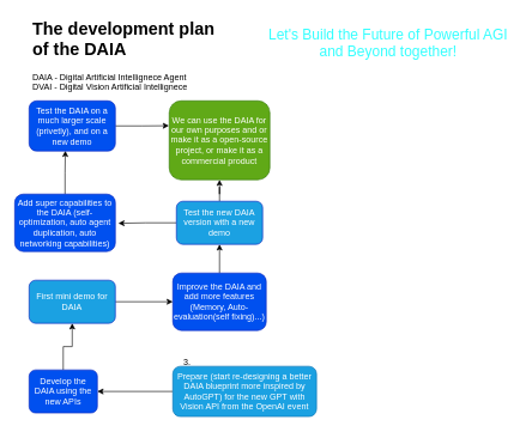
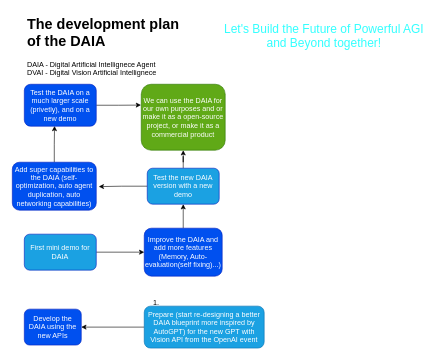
  <mxCell id="0" />
  <mxCell id="1" parent="0" />
  <mxCell id="2" style="edgeStyle=orthogonalEdgeStyle;rounded=0;orthogonalLoop=1;jettySize=auto;html=1;exitX=0;exitY=0.5;exitDx=0;exitDy=0;entryX=1;entryY=0.5;entryDx=0;entryDy=0;" parent="1" source="3" target="5" edge="1"><mxGeometry relative="1" as="geometry" /></mxCell>
  <mxCell id="3" value="Prepare (start re-designing a better DAIA blueprint more inspired by AutoGPT) for the new GPT with Vision API from the OpenAI event" style="rounded=1;whiteSpace=wrap;html=1;fillColor=#1ba1e2;fontColor=#ffffff;strokeColor=#006EAF;" parent="1" vertex="1"><mxGeometry x="240" y="510" width="200" height="70" as="geometry" /></mxCell>
- <mxCell id="4" style="edgeStyle=orthogonalEdgeStyle;rounded=0;orthogonalLoop=1;jettySize=auto;html=1;entryX=0.5;entryY=1;entryDx=0;entryDy=0;" parent="1" source="5" target="7" edge="1"><mxGeometry relative="1" as="geometry" /></mxCell>
  <mxCell id="5" value="Develop the DAIA using the new APIs" style="rounded=1;whiteSpace=wrap;html=1;fillColor=#0050ef;fontColor=#ffffff;strokeColor=#001DBC;" parent="1" vertex="1"><mxGeometry x="40" y="515" width="95" height="60" as="geometry" /></mxCell>
  <mxCell id="6" style="edgeStyle=orthogonalEdgeStyle;rounded=0;orthogonalLoop=1;jettySize=auto;html=1;entryX=0;entryY=0.5;entryDx=0;entryDy=0;" parent="1" source="7" target="9" edge="1"><mxGeometry relative="1" as="geometry" /></mxCell>
  <mxCell id="7" value="First mini demo for DAIA" style="rounded=1;whiteSpace=wrap;html=1;fillColor=#1ba1e2;fontColor=#ffffff;strokeColor=#001DBC;" parent="1" vertex="1"><mxGeometry x="40" y="390" width="120" height="60" as="geometry" /></mxCell>
  <mxCell id="8" style="edgeStyle=orthogonalEdgeStyle;rounded=0;orthogonalLoop=1;jettySize=auto;html=1;entryX=0.5;entryY=1;entryDx=0;entryDy=0;" parent="1" source="9" target="12" edge="1"><mxGeometry relative="1" as="geometry" /></mxCell>
  <mxCell id="9" value="Improve the DAIA and add more features (Memory, Auto-evaluation(self fixing)...)" style="rounded=1;whiteSpace=wrap;html=1;fillColor=#0050ef;fontColor=#ffffff;strokeColor=#001DBC;" parent="1" vertex="1"><mxGeometry x="240" y="380" width="130" height="80" as="geometry" /></mxCell>
  <mxCell id="10" style="edgeStyle=orthogonalEdgeStyle;rounded=0;orthogonalLoop=1;jettySize=auto;html=1;entryX=1.03;entryY=0.509;entryDx=0;entryDy=0;entryPerimeter=0;" parent="1" source="12" target="14" edge="1"><mxGeometry relative="1" as="geometry" /></mxCell>
  <mxCell id="11" style="edgeStyle=orthogonalEdgeStyle;rounded=0;orthogonalLoop=1;jettySize=auto;html=1;entryX=0.5;entryY=1;entryDx=0;entryDy=0;" parent="1" source="12" target="17" edge="1"><mxGeometry relative="1" as="geometry" /></mxCell>
  <mxCell id="12" value="Test the new DAIA version with a new demo" style="rounded=1;whiteSpace=wrap;html=1;fillColor=#1ba1e2;fontColor=#ffffff;strokeColor=#001DBC;" parent="1" vertex="1"><mxGeometry x="245" y="280" width="120" height="60" as="geometry" /></mxCell>
  <mxCell id="13" style="edgeStyle=orthogonalEdgeStyle;rounded=0;orthogonalLoop=1;jettySize=auto;html=1;entryX=0.42;entryY=0.994;entryDx=0;entryDy=0;entryPerimeter=0;" parent="1" source="14" target="16" edge="1"><mxGeometry relative="1" as="geometry" /></mxCell>
  <mxCell id="14" value="Add super capabilities to the DAIA (self-optimization, auto agent duplication, auto networking capabilities)" style="rounded=1;whiteSpace=wrap;html=1;fillColor=#0050ef;fontColor=#ffffff;strokeColor=#001DBC;" parent="1" vertex="1"><mxGeometry x="20" y="270" width="140" height="80" as="geometry" /></mxCell>
  <mxCell id="15" style="edgeStyle=orthogonalEdgeStyle;rounded=0;orthogonalLoop=1;jettySize=auto;html=1;entryX=-0.003;entryY=0.316;entryDx=0;entryDy=0;entryPerimeter=0;" parent="1" source="16" target="17" edge="1"><mxGeometry relative="1" as="geometry" /></mxCell>
  <mxCell id="16" value="Test the DAIA on a much larger scale (privetly), and on a new demo" style="rounded=1;whiteSpace=wrap;html=1;fillColor=#0050ef;fontColor=#ffffff;strokeColor=#001DBC;" parent="1" vertex="1"><mxGeometry x="40" y="140" width="120" height="70" as="geometry" /></mxCell>
  <mxCell id="17" value="We can use the DAIA for our own purposes and or make it as a open-source project, or make it as a commercial product" style="rounded=1;whiteSpace=wrap;html=1;fillColor=#60a917;fontColor=#ffffff;strokeColor=#2D7600;" parent="1" vertex="1"><mxGeometry x="235" y="140" width="140" height="110" as="geometry" /></mxCell>
  <mxCell id="18" value="&lt;h1&gt;The development plan of the DAIA&lt;/h1&gt;&lt;div&gt;DAIA - Digital Artificial Intellignece Agent&lt;/div&gt;&lt;div&gt;DVAI - Digital Vision Artificial Intellignece&lt;/div&gt;" style="text;html=1;strokeColor=none;fillColor=none;spacing=5;spacingTop=-20;whiteSpace=wrap;overflow=hidden;rounded=0;" parent="1" vertex="1"><mxGeometry x="40" y="20" width="270" height="120" as="geometry" /></mxCell>
- <mxCell id="19" value="3." style="text;html=1;strokeColor=none;fillColor=none;align=center;verticalAlign=middle;whiteSpace=wrap;rounded=0;" parent="1" vertex="1"><mxGeometry x="230" y="490" width="60" height="30" as="geometry" /></mxCell>
+ <mxCell id="19" value="1." style="text;html=1;strokeColor=none;fillColor=none;align=center;verticalAlign=middle;whiteSpace=wrap;rounded=0;" parent="1" vertex="1"><mxGeometry x="230" y="490" width="60" height="30" as="geometry" /></mxCell>
  <mxCell id="20" value="&lt;font color=&quot;#33ffff&quot; style=&quot;font-size: 20px;&quot;&gt;Let's Build the Future of Powerful AGI and Beyond together!&lt;/font&gt;" style="text;html=1;strokeColor=none;fillColor=none;align=center;verticalAlign=middle;whiteSpace=wrap;rounded=0;" vertex="1" parent="1"><mxGeometry x="370" y="30" width="340" height="57.5" as="geometry" /></mxCell>
